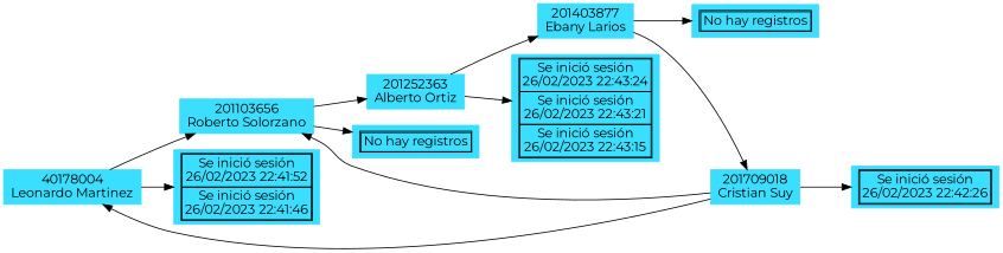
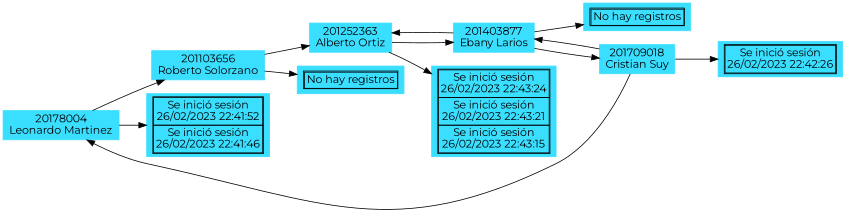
  digraph {
    fontname=Montserrat
    rankdir=LR
    node [color="#3ADEFF" fontname=Montserrat pencolor="#00000" shape=rectangle style=filled]
    edge [fontname=Montserrat]
-   n1 [label="40178004\nLeonardo Martinez"]
+   n1 [label="20178004\nLeonardo Martinez"]
    n2 [label="201103656\nRoberto Solorzano"]
    n3 [label=<<table cellspacing="0"><tr><td>Se inició sesión<br/>26/02/2023 22:41:52</td></tr> <tr><td>Se inició sesión<br/>26/02/2023 22:41:46</td></tr></table>>]
    n4 [label="201252363\nAlberto Ortiz"]
    n5 [label=<<table cellspacing="0"><tr><td>No hay registros</td></tr></table>>]
    n6 [label="201403877\nEbany Larios"]
    n7 [label=<<table cellspacing="0"><tr><td>Se inició sesión<br/>26/02/2023 22:43:24</td></tr> <tr><td>Se inició sesión<br/>26/02/2023 22:43:21</td></tr> <tr><td>Se inició sesión<br/>26/02/2023 22:43:15</td></tr></table>>]
    n8 [label="201709018\nCristian Suy"]
    n9 [label=<<table cellspacing="0"><tr><td>No hay registros</td></tr></table>>]
    n10 [label=<<table cellspacing="0"><tr><td>Se inició sesión<br/>26/02/2023 22:42:26</td></tr></table>>]
    n1 -> n2
    n1 -> n3
    n2 -> n4
    n2 -> n5
    n4 -> n6
    n4 -> n7
+   n6 -> n4
    n6 -> n8
    n6 -> n9
    n8 -> n1
-   n8 -> n2
+   n8 -> n6
    n8 -> n10
  }
